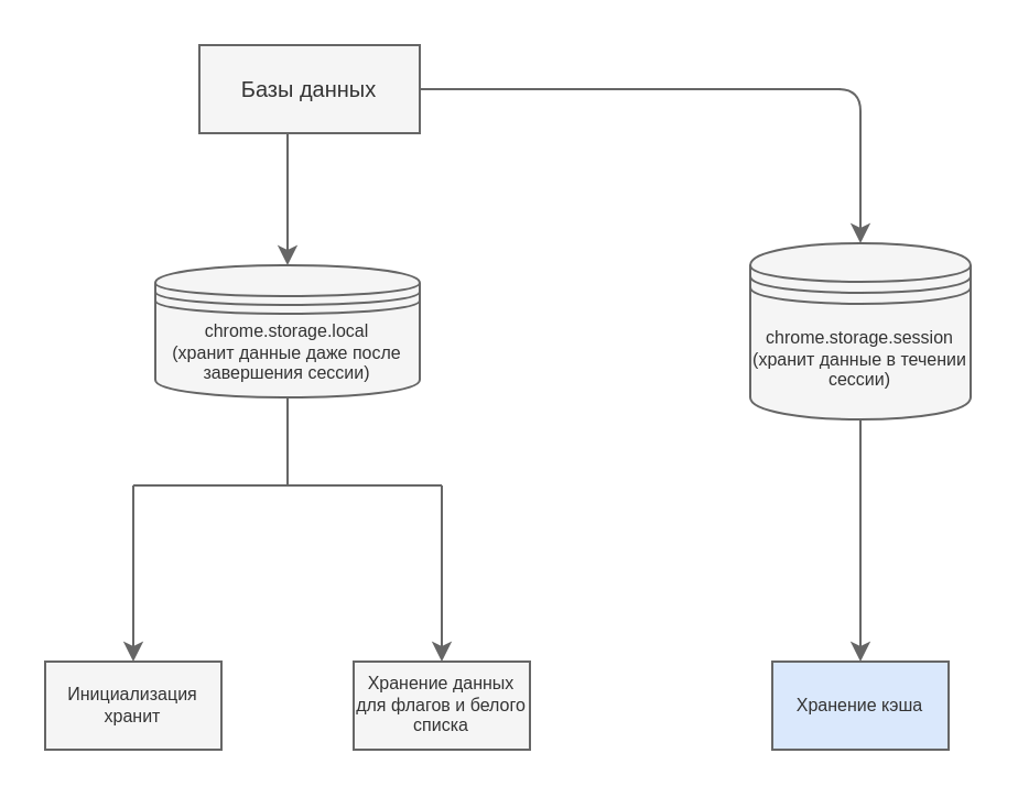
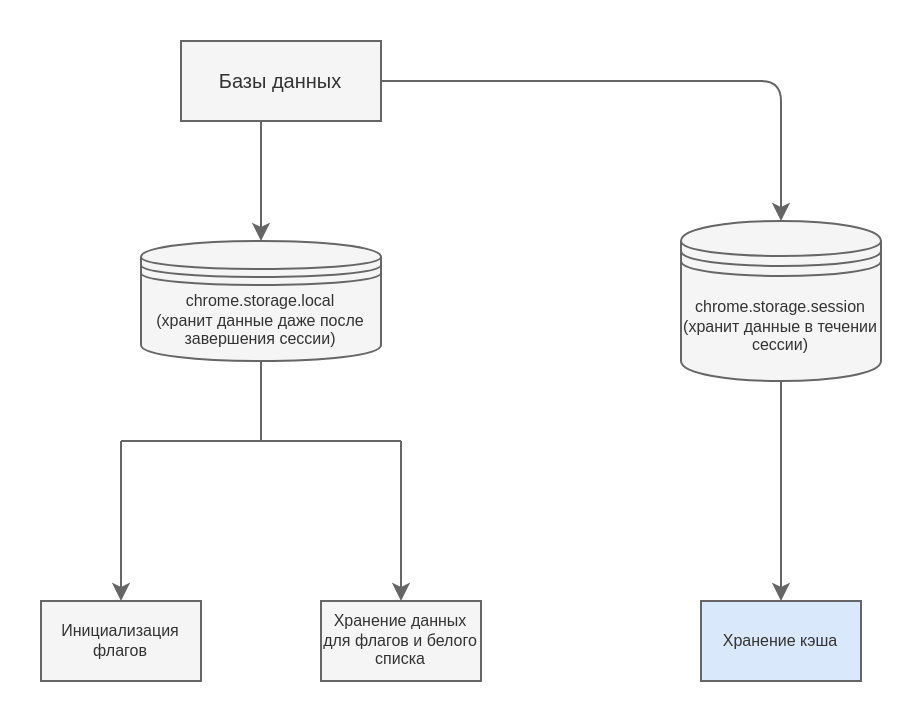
  <mxCell id="0" />
  <mxCell id="1" parent="0" />
  <mxCell id="2" style="edgeStyle=none;html=1;entryX=0.5;entryY=0;entryDx=0;entryDy=0;fillColor=#f5f5f5;strokeColor=#666666;" parent="1" source="3" target="4" edge="1"><mxGeometry relative="1" as="geometry"><Array as="points"><mxPoint x="130" y="40" /></Array></mxGeometry></mxCell>
  <mxCell id="3" value="&lt;font style=&quot;font-size: 10px;&quot;&gt;Базы данных&lt;/font&gt;" style="rounded=0;whiteSpace=wrap;html=1;fillColor=#f5f5f5;fontColor=#333333;strokeColor=#666666;" parent="1" vertex="1"><mxGeometry x="90" y="20" width="100" height="40" as="geometry" /></mxCell>
  <mxCell id="4" value="chrome.storage.local&lt;br&gt;(хранит данные даже после завершения сессии)" style="shape=datastore;whiteSpace=wrap;html=1;fontSize=8;fillColor=#f5f5f5;fontColor=#333333;strokeColor=#666666;" parent="1" vertex="1"><mxGeometry x="70" y="120" width="120" height="60" as="geometry" /></mxCell>
  <mxCell id="5" style="edgeStyle=none;html=1;entryX=0.5;entryY=0;entryDx=0;entryDy=0;fontSize=8;fillColor=#f5f5f5;strokeColor=#666666;" parent="1" source="6" target="14" edge="1"><mxGeometry relative="1" as="geometry" /></mxCell>
  <mxCell id="6" value="chrome.storage.session&lt;br&gt;(хранит данные в течении сессии)" style="shape=datastore;whiteSpace=wrap;html=1;fontSize=8;fillColor=#f5f5f5;fontColor=#333333;strokeColor=#666666;" parent="1" vertex="1"><mxGeometry x="340" y="110" width="100" height="80" as="geometry" /></mxCell>
  <mxCell id="7" style="edgeStyle=none;html=1;entryX=0.5;entryY=0;entryDx=0;entryDy=0;exitX=1;exitY=0.5;exitDx=0;exitDy=0;fillColor=#f5f5f5;strokeColor=#666666;" parent="1" source="3" target="6" edge="1"><mxGeometry relative="1" as="geometry"><mxPoint x="470" y="40" as="sourcePoint" /><mxPoint x="400" y="120" as="targetPoint" /><Array as="points"><mxPoint x="390" y="40" /></Array></mxGeometry></mxCell>
  <mxCell id="8" value="" style="endArrow=none;html=1;fontSize=8;entryX=0.5;entryY=1;entryDx=0;entryDy=0;fillColor=#f5f5f5;strokeColor=#666666;" parent="1" target="4" edge="1"><mxGeometry width="50" height="50" relative="1" as="geometry"><mxPoint x="130" y="220" as="sourcePoint" /><mxPoint x="150" y="210" as="targetPoint" /></mxGeometry></mxCell>
  <mxCell id="9" value="" style="endArrow=none;html=1;fontSize=8;fillColor=#f5f5f5;strokeColor=#666666;" parent="1" edge="1"><mxGeometry width="50" height="50" relative="1" as="geometry"><mxPoint x="60" y="220" as="sourcePoint" /><mxPoint x="200" y="220" as="targetPoint" /></mxGeometry></mxCell>
  <mxCell id="10" value="" style="endArrow=classic;html=1;fontSize=8;fillColor=#f5f5f5;strokeColor=#666666;" parent="1" edge="1"><mxGeometry width="50" height="50" relative="1" as="geometry"><mxPoint x="60" y="220" as="sourcePoint" /><mxPoint x="60" y="300" as="targetPoint" /></mxGeometry></mxCell>
  <mxCell id="11" value="" style="endArrow=classic;html=1;fontSize=8;entryX=0.5;entryY=0;entryDx=0;entryDy=0;fillColor=#f5f5f5;strokeColor=#666666;" parent="1" target="13" edge="1"><mxGeometry width="50" height="50" relative="1" as="geometry"><mxPoint x="200" y="220" as="sourcePoint" /><mxPoint x="190" y="300" as="targetPoint" /></mxGeometry></mxCell>
- <mxCell id="12" value="Инициализация хранит" style="rounded=0;whiteSpace=wrap;html=1;fontSize=8;fillColor=#f5f5f5;fontColor=#333333;strokeColor=#666666;" parent="1" vertex="1"><mxGeometry x="20" y="300" width="80" height="40" as="geometry" /></mxCell>
+ <mxCell id="12" value="Инициализация флагов" style="rounded=0;whiteSpace=wrap;html=1;fontSize=8;fillColor=#f5f5f5;fontColor=#333333;strokeColor=#666666;" parent="1" vertex="1"><mxGeometry x="20" y="300" width="80" height="40" as="geometry" /></mxCell>
  <mxCell id="13" value="Хранение данных для флагов и белого списка" style="rounded=0;whiteSpace=wrap;html=1;fontSize=8;fillColor=#f5f5f5;fontColor=#333333;strokeColor=#666666;" parent="1" vertex="1"><mxGeometry x="160" y="300" width="80" height="40" as="geometry" /></mxCell>
  <mxCell id="14" value="Хранение кэша" style="rounded=0;whiteSpace=wrap;html=1;fontSize=8;fillColor=#dae8fc;fontColor=#333333;strokeColor=#666666;" parent="1" vertex="1"><mxGeometry x="350" y="300" width="80" height="40" as="geometry" /></mxCell>
